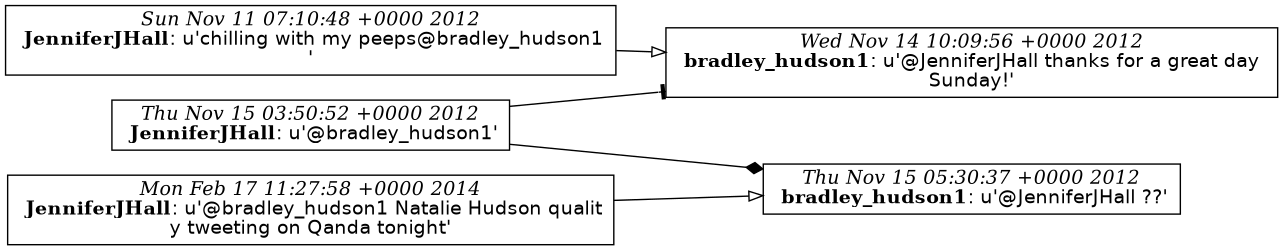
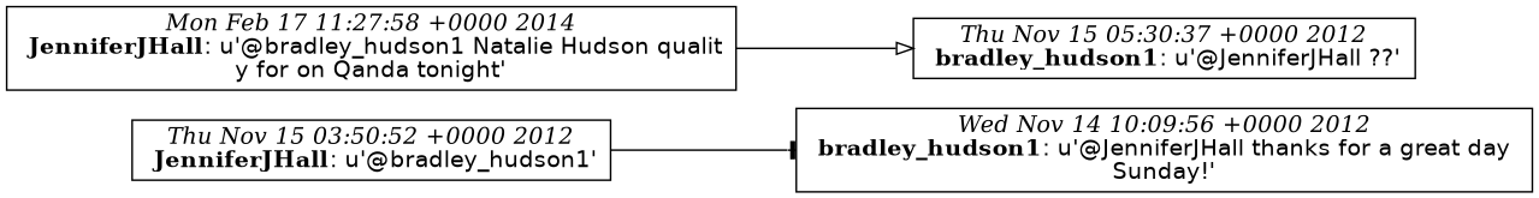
  digraph {
    fontname="DejaVu Sans"
    rankdir=LR
    node [fontname="DejaVu Sans" shape=box]
    edge [arrowhead=onormal fontname="DejaVu Sans"]
    n1 [label=<<FONT FACE="Times-Italic">Wed Nov 14 10:09:56 +0000 2012</FONT><br/> <FONT FACE="Times-Bold">bradley_hudson1</FONT>: u'@JenniferJHall thanks for a great day <br/>Sunday!'>]
    n2 [label=<<FONT FACE="Times-Italic">Thu Nov 15 03:50:52 +0000 2012</FONT><br/> <FONT FACE="Times-Bold">JenniferJHall</FONT>: u'@bradley_hudson1'>]
    n3 [label=<<FONT FACE="Times-Italic">Thu Nov 15 05:30:37 +0000 2012</FONT><br/> <FONT FACE="Times-Bold">bradley_hudson1</FONT>: u'@JenniferJHall ??'>]
-   n4 [label=<<FONT FACE="Times-Italic">Sun Nov 11 07:10:48 +0000 2012</FONT><br/> <FONT FACE="Times-Bold">JenniferJHall</FONT>: u'chilling with my peeps@bradley_hudson1<br/>'>]
-   n5 [label=<<FONT FACE="Times-Italic">Mon Feb 17 11:27:58 +0000 2014</FONT><br/> <FONT FACE="Times-Bold">JenniferJHall</FONT>: u'@bradley_hudson1 Natalie Hudson qualit<br/>y tweeting on Qanda tonight'>]
+   n5 [label=<<FONT FACE="Times-Italic">Mon Feb 17 11:27:58 +0000 2014</FONT><br/> <FONT FACE="Times-Bold">JenniferJHall</FONT>: u'@bradley_hudson1 Natalie Hudson qualit<br/>y for on Qanda tonight'>]
    n2 -> n1 [arrowhead=tee]
-   n2 -> n3 [arrowhead=diamond]
-   n4 -> n1
    n5 -> n3
  }
